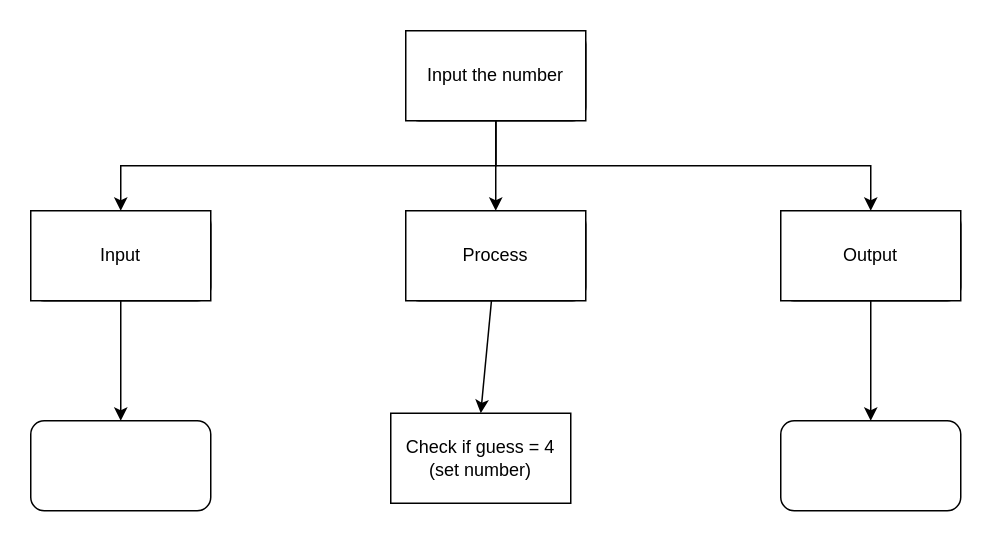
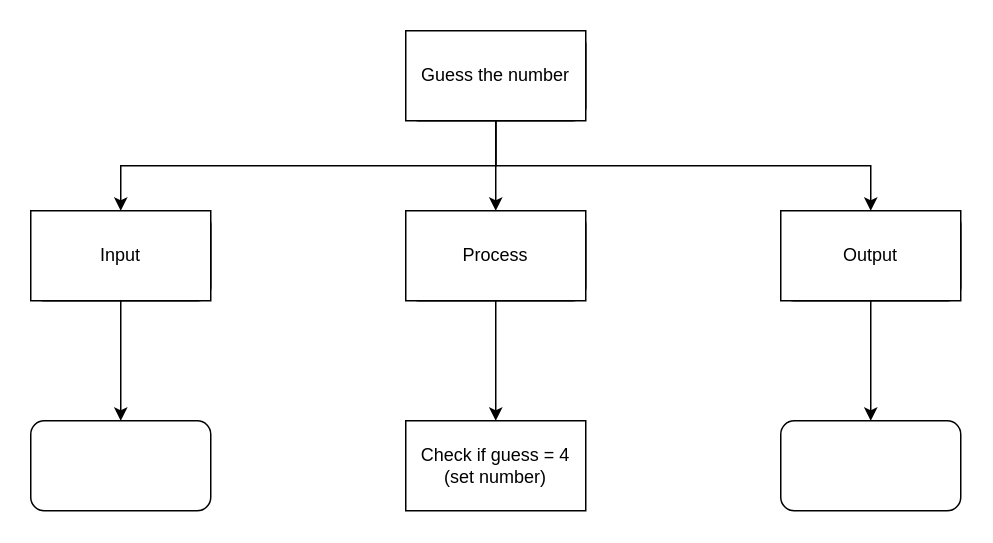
  <mxCell id="0" />
  <mxCell id="1" parent="0" />
  <mxCell id="2" value="" style="edgeStyle=orthogonalEdgeStyle;html=1;" edge="1" parent="1" source="3" target="12"><mxGeometry relative="1" as="geometry" /></mxCell>
  <mxCell id="3" value="Input" style="rounded=1;whiteSpace=wrap;html=1;" vertex="1" parent="1"><mxGeometry x="20" y="140" width="120" height="60" as="geometry" /></mxCell>
  <mxCell id="4" style="edgeStyle=none;html=1;" edge="1" parent="1" source="7" target="10"><mxGeometry relative="1" as="geometry" /></mxCell>
  <mxCell id="5" style="edgeStyle=orthogonalEdgeStyle;html=1;entryX=0.5;entryY=0;entryDx=0;entryDy=0;rounded=0;" edge="1" parent="1" source="7" target="3"><mxGeometry relative="1" as="geometry"><Array as="points"><mxPoint x="330" y="110" /><mxPoint x="80" y="110" /></Array></mxGeometry></mxCell>
  <mxCell id="6" style="edgeStyle=orthogonalEdgeStyle;html=1;rounded=0;" edge="1" parent="1" source="7" target="9"><mxGeometry relative="1" as="geometry"><Array as="points"><mxPoint x="330" y="110" /><mxPoint x="580" y="110" /></Array></mxGeometry></mxCell>
  <mxCell id="7" value="Area and Perimeter" style="rounded=1;whiteSpace=wrap;html=1;" vertex="1" parent="1"><mxGeometry x="270" y="20" width="120" height="60" as="geometry" /></mxCell>
  <mxCell id="8" value="" style="edgeStyle=orthogonalEdgeStyle;html=1;" edge="1" parent="1" source="9" target="11"><mxGeometry relative="1" as="geometry" /></mxCell>
  <mxCell id="9" value="Output" style="rounded=1;whiteSpace=wrap;html=1;" vertex="1" parent="1"><mxGeometry x="520" y="140" width="120" height="60" as="geometry" /></mxCell>
  <mxCell id="10" value="Process" style="rounded=1;whiteSpace=wrap;html=1;" vertex="1" parent="1"><mxGeometry x="270" y="140" width="120" height="60" as="geometry" /></mxCell>
  <mxCell id="11" value="" style="rounded=1;whiteSpace=wrap;html=1;" vertex="1" parent="1"><mxGeometry x="520" y="280" width="120" height="60" as="geometry" /></mxCell>
  <mxCell id="12" value="" style="rounded=1;whiteSpace=wrap;html=1;" vertex="1" parent="1"><mxGeometry x="20" y="280" width="120" height="60" as="geometry" /></mxCell>
  <mxCell id="13" value="Input" style="rounded=0;whiteSpace=wrap;html=1;" vertex="1" parent="1"><mxGeometry x="20" y="140" width="120" height="60" as="geometry" /></mxCell>
  <mxCell id="14" style="edgeStyle=none;html=1;entryX=0.5;entryY=0;entryDx=0;entryDy=0;" edge="1" parent="1" source="15" target="18"><mxGeometry relative="1" as="geometry" /></mxCell>
  <mxCell id="15" value="Process" style="rounded=0;whiteSpace=wrap;html=1;" vertex="1" parent="1"><mxGeometry x="270" y="140" width="120" height="60" as="geometry" /></mxCell>
  <mxCell id="16" value="Output" style="rounded=0;whiteSpace=wrap;html=1;" vertex="1" parent="1"><mxGeometry x="520" y="140" width="120" height="60" as="geometry" /></mxCell>
- <mxCell id="17" value="Input the number" style="rounded=0;whiteSpace=wrap;html=1;" vertex="1" parent="1"><mxGeometry x="270" y="20" width="120" height="60" as="geometry" /></mxCell>
- <mxCell id="18" value="Check if guess = 4 (set number)" style="rounded=0;whiteSpace=wrap;html=1;" vertex="1" parent="1"><mxGeometry x="260" y="275" width="120" height="60" as="geometry" /></mxCell>
+ <mxCell id="17" value="Guess the number" style="rounded=0;whiteSpace=wrap;html=1;" vertex="1" parent="1"><mxGeometry x="270" y="20" width="120" height="60" as="geometry" /></mxCell>
+ <mxCell id="18" value="Check if guess = 4 (set number)" style="rounded=0;whiteSpace=wrap;html=1;" vertex="1" parent="1"><mxGeometry x="270" y="280" width="120" height="60" as="geometry" /></mxCell>
